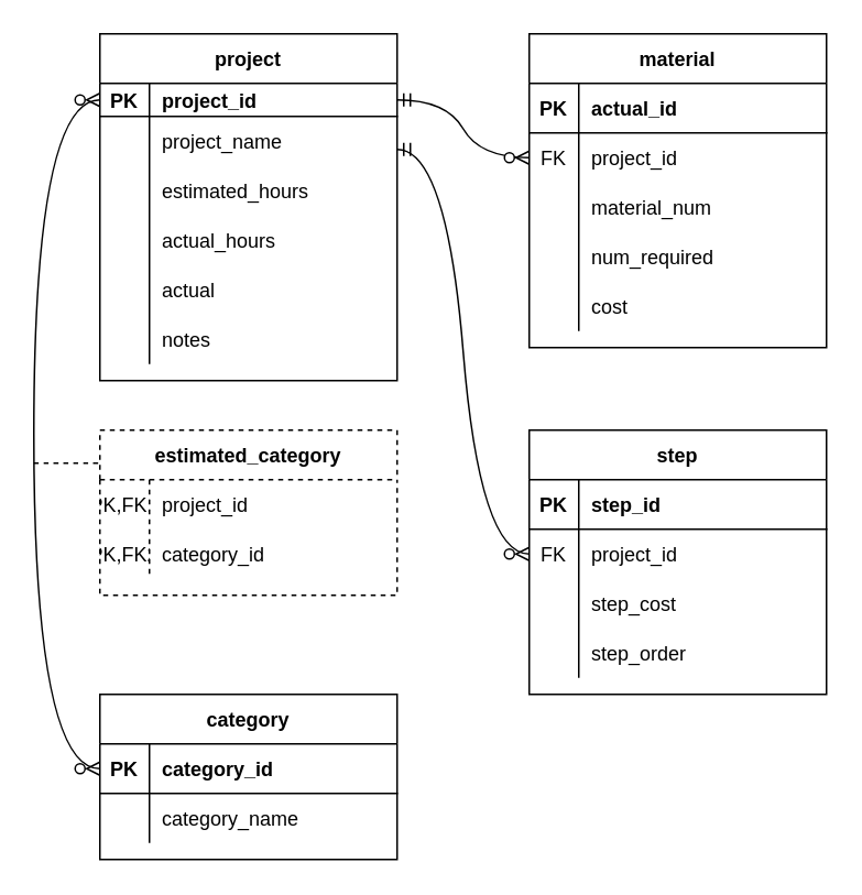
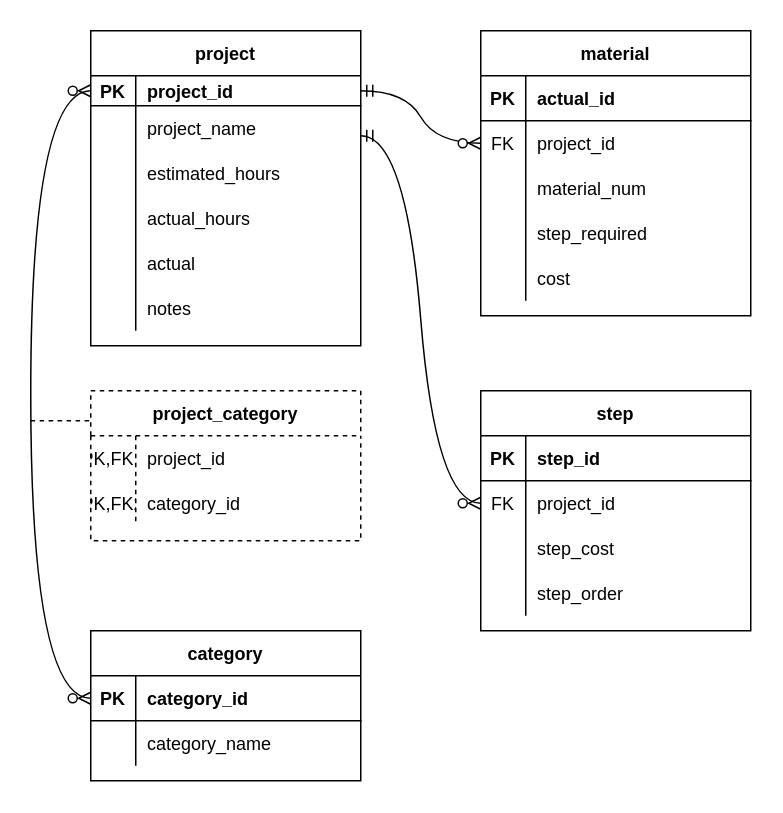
  <mxCell id="0" />
  <mxCell id="1" parent="0" />
  <mxCell id="2" value="project" style="shape=table;startSize=30;container=1;collapsible=1;childLayout=tableLayout;fixedRows=1;rowLines=0;fontStyle=1;align=center;resizeLast=1;" vertex="1" parent="1"><mxGeometry x="60" y="20" width="180" height="210" as="geometry" /></mxCell>
  <mxCell id="3" value="" style="shape=tableRow;horizontal=0;startSize=0;swimlaneHead=0;swimlaneBody=0;fillColor=none;collapsible=0;dropTarget=0;points=[[0,0.5],[1,0.5]];portConstraint=eastwest;top=0;left=0;right=0;bottom=1;" vertex="1" parent="2"><mxGeometry y="30" width="180" height="20" as="geometry" /></mxCell>
  <mxCell id="4" value="PK" style="shape=partialRectangle;connectable=0;fillColor=none;top=0;left=0;bottom=0;right=0;fontStyle=1;overflow=hidden;" vertex="1" parent="3"><mxGeometry width="30" height="20" as="geometry"><mxRectangle width="30" height="20" as="alternateBounds" /></mxGeometry></mxCell>
  <mxCell id="5" value="project_id" style="shape=partialRectangle;connectable=0;fillColor=none;top=0;left=0;bottom=0;right=0;align=left;spacingLeft=6;fontStyle=1;overflow=hidden;" vertex="1" parent="3"><mxGeometry x="30" width="150" height="20" as="geometry"><mxRectangle width="150" height="20" as="alternateBounds" /></mxGeometry></mxCell>
  <mxCell id="6" value="" style="shape=tableRow;horizontal=0;startSize=0;swimlaneHead=0;swimlaneBody=0;fillColor=none;collapsible=0;dropTarget=0;points=[[0,0.5],[1,0.5]];portConstraint=eastwest;top=0;left=0;right=0;bottom=0;" vertex="1" parent="2"><mxGeometry y="50" width="180" height="30" as="geometry" /></mxCell>
  <mxCell id="7" value="" style="shape=partialRectangle;connectable=0;fillColor=none;top=0;left=0;bottom=0;right=0;editable=1;overflow=hidden;" vertex="1" parent="6"><mxGeometry width="30" height="30" as="geometry"><mxRectangle width="30" height="30" as="alternateBounds" /></mxGeometry></mxCell>
  <mxCell id="8" value="project_name" style="shape=partialRectangle;connectable=0;fillColor=none;top=0;left=0;bottom=0;right=0;align=left;spacingLeft=6;overflow=hidden;" vertex="1" parent="6"><mxGeometry x="30" width="150" height="30" as="geometry"><mxRectangle width="150" height="30" as="alternateBounds" /></mxGeometry></mxCell>
  <mxCell id="9" value="" style="shape=tableRow;horizontal=0;startSize=0;swimlaneHead=0;swimlaneBody=0;fillColor=none;collapsible=0;dropTarget=0;points=[[0,0.5],[1,0.5]];portConstraint=eastwest;top=0;left=0;right=0;bottom=0;" vertex="1" parent="2"><mxGeometry y="80" width="180" height="30" as="geometry" /></mxCell>
  <mxCell id="10" value="" style="shape=partialRectangle;connectable=0;fillColor=none;top=0;left=0;bottom=0;right=0;editable=1;overflow=hidden;" vertex="1" parent="9"><mxGeometry width="30" height="30" as="geometry"><mxRectangle width="30" height="30" as="alternateBounds" /></mxGeometry></mxCell>
  <mxCell id="11" value="estimated_hours" style="shape=partialRectangle;connectable=0;fillColor=none;top=0;left=0;bottom=0;right=0;align=left;spacingLeft=6;overflow=hidden;" vertex="1" parent="9"><mxGeometry x="30" width="150" height="30" as="geometry"><mxRectangle width="150" height="30" as="alternateBounds" /></mxGeometry></mxCell>
  <mxCell id="12" value="" style="shape=tableRow;horizontal=0;startSize=0;swimlaneHead=0;swimlaneBody=0;fillColor=none;collapsible=0;dropTarget=0;points=[[0,0.5],[1,0.5]];portConstraint=eastwest;top=0;left=0;right=0;bottom=0;" vertex="1" parent="2"><mxGeometry y="110" width="180" height="30" as="geometry" /></mxCell>
  <mxCell id="13" value="" style="shape=partialRectangle;connectable=0;fillColor=none;top=0;left=0;bottom=0;right=0;editable=1;overflow=hidden;" vertex="1" parent="12"><mxGeometry width="30" height="30" as="geometry"><mxRectangle width="30" height="30" as="alternateBounds" /></mxGeometry></mxCell>
  <mxCell id="14" value="actual_hours" style="shape=partialRectangle;connectable=0;fillColor=none;top=0;left=0;bottom=0;right=0;align=left;spacingLeft=6;overflow=hidden;" vertex="1" parent="12"><mxGeometry x="30" width="150" height="30" as="geometry"><mxRectangle width="150" height="30" as="alternateBounds" /></mxGeometry></mxCell>
  <mxCell id="15" style="shape=tableRow;horizontal=0;startSize=0;swimlaneHead=0;swimlaneBody=0;fillColor=none;collapsible=0;dropTarget=0;points=[[0,0.5],[1,0.5]];portConstraint=eastwest;top=0;left=0;right=0;bottom=0;" vertex="1" parent="2"><mxGeometry y="140" width="180" height="30" as="geometry" /></mxCell>
  <mxCell id="16" style="shape=partialRectangle;connectable=0;fillColor=none;top=0;left=0;bottom=0;right=0;editable=1;overflow=hidden;" vertex="1" parent="15"><mxGeometry width="30" height="30" as="geometry"><mxRectangle width="30" height="30" as="alternateBounds" /></mxGeometry></mxCell>
  <mxCell id="17" value="actual" style="shape=partialRectangle;connectable=0;fillColor=none;top=0;left=0;bottom=0;right=0;align=left;spacingLeft=6;overflow=hidden;" vertex="1" parent="15"><mxGeometry x="30" width="150" height="30" as="geometry"><mxRectangle width="150" height="30" as="alternateBounds" /></mxGeometry></mxCell>
  <mxCell id="18" style="shape=tableRow;horizontal=0;startSize=0;swimlaneHead=0;swimlaneBody=0;fillColor=none;collapsible=0;dropTarget=0;points=[[0,0.5],[1,0.5]];portConstraint=eastwest;top=0;left=0;right=0;bottom=0;" vertex="1" parent="2"><mxGeometry y="170" width="180" height="30" as="geometry" /></mxCell>
  <mxCell id="19" style="shape=partialRectangle;connectable=0;fillColor=none;top=0;left=0;bottom=0;right=0;editable=1;overflow=hidden;" vertex="1" parent="18"><mxGeometry width="30" height="30" as="geometry"><mxRectangle width="30" height="30" as="alternateBounds" /></mxGeometry></mxCell>
  <mxCell id="20" value="notes" style="shape=partialRectangle;connectable=0;fillColor=none;top=0;left=0;bottom=0;right=0;align=left;spacingLeft=6;overflow=hidden;" vertex="1" parent="18"><mxGeometry x="30" width="150" height="30" as="geometry"><mxRectangle width="150" height="30" as="alternateBounds" /></mxGeometry></mxCell>
  <mxCell id="21" value="material" style="shape=table;startSize=30;container=1;collapsible=1;childLayout=tableLayout;fixedRows=1;rowLines=0;fontStyle=1;align=center;resizeLast=1;" vertex="1" parent="1"><mxGeometry x="320" y="20" width="180" height="190" as="geometry" /></mxCell>
  <mxCell id="22" value="" style="shape=tableRow;horizontal=0;startSize=0;swimlaneHead=0;swimlaneBody=0;fillColor=none;collapsible=0;dropTarget=0;points=[[0,0.5],[1,0.5]];portConstraint=eastwest;top=0;left=0;right=0;bottom=1;" vertex="1" parent="21"><mxGeometry y="30" width="180" height="30" as="geometry" /></mxCell>
  <mxCell id="23" value="PK" style="shape=partialRectangle;connectable=0;fillColor=none;top=0;left=0;bottom=0;right=0;fontStyle=1;overflow=hidden;" vertex="1" parent="22"><mxGeometry width="30" height="30" as="geometry"><mxRectangle width="30" height="30" as="alternateBounds" /></mxGeometry></mxCell>
  <mxCell id="24" value="actual_id" style="shape=partialRectangle;connectable=0;fillColor=none;top=0;left=0;bottom=0;right=0;align=left;spacingLeft=6;fontStyle=1;overflow=hidden;" vertex="1" parent="22"><mxGeometry x="30" width="150" height="30" as="geometry"><mxRectangle width="150" height="30" as="alternateBounds" /></mxGeometry></mxCell>
  <mxCell id="25" value="" style="shape=tableRow;horizontal=0;startSize=0;swimlaneHead=0;swimlaneBody=0;fillColor=none;collapsible=0;dropTarget=0;points=[[0,0.5],[1,0.5]];portConstraint=eastwest;top=0;left=0;right=0;bottom=0;" vertex="1" parent="21"><mxGeometry y="60" width="180" height="30" as="geometry" /></mxCell>
  <mxCell id="26" value="FK" style="shape=partialRectangle;connectable=0;fillColor=none;top=0;left=0;bottom=0;right=0;editable=1;overflow=hidden;" vertex="1" parent="25"><mxGeometry width="30" height="30" as="geometry"><mxRectangle width="30" height="30" as="alternateBounds" /></mxGeometry></mxCell>
  <mxCell id="27" value="project_id" style="shape=partialRectangle;connectable=0;fillColor=none;top=0;left=0;bottom=0;right=0;align=left;spacingLeft=6;overflow=hidden;" vertex="1" parent="25"><mxGeometry x="30" width="150" height="30" as="geometry"><mxRectangle width="150" height="30" as="alternateBounds" /></mxGeometry></mxCell>
  <mxCell id="28" value="" style="shape=tableRow;horizontal=0;startSize=0;swimlaneHead=0;swimlaneBody=0;fillColor=none;collapsible=0;dropTarget=0;points=[[0,0.5],[1,0.5]];portConstraint=eastwest;top=0;left=0;right=0;bottom=0;" vertex="1" parent="21"><mxGeometry y="90" width="180" height="30" as="geometry" /></mxCell>
  <mxCell id="29" value="" style="shape=partialRectangle;connectable=0;fillColor=none;top=0;left=0;bottom=0;right=0;editable=1;overflow=hidden;" vertex="1" parent="28"><mxGeometry width="30" height="30" as="geometry"><mxRectangle width="30" height="30" as="alternateBounds" /></mxGeometry></mxCell>
  <mxCell id="30" value="material_num" style="shape=partialRectangle;connectable=0;fillColor=none;top=0;left=0;bottom=0;right=0;align=left;spacingLeft=6;overflow=hidden;" vertex="1" parent="28"><mxGeometry x="30" width="150" height="30" as="geometry"><mxRectangle width="150" height="30" as="alternateBounds" /></mxGeometry></mxCell>
  <mxCell id="31" value="" style="shape=tableRow;horizontal=0;startSize=0;swimlaneHead=0;swimlaneBody=0;fillColor=none;collapsible=0;dropTarget=0;points=[[0,0.5],[1,0.5]];portConstraint=eastwest;top=0;left=0;right=0;bottom=0;" vertex="1" parent="21"><mxGeometry y="120" width="180" height="30" as="geometry" /></mxCell>
  <mxCell id="32" value="" style="shape=partialRectangle;connectable=0;fillColor=none;top=0;left=0;bottom=0;right=0;editable=1;overflow=hidden;" vertex="1" parent="31"><mxGeometry width="30" height="30" as="geometry"><mxRectangle width="30" height="30" as="alternateBounds" /></mxGeometry></mxCell>
- <mxCell id="33" value="num_required" style="shape=partialRectangle;connectable=0;fillColor=none;top=0;left=0;bottom=0;right=0;align=left;spacingLeft=6;overflow=hidden;" vertex="1" parent="31"><mxGeometry x="30" width="150" height="30" as="geometry"><mxRectangle width="150" height="30" as="alternateBounds" /></mxGeometry></mxCell>
+ <mxCell id="33" value="step_required" style="shape=partialRectangle;connectable=0;fillColor=none;top=0;left=0;bottom=0;right=0;align=left;spacingLeft=6;overflow=hidden;" vertex="1" parent="31"><mxGeometry x="30" width="150" height="30" as="geometry"><mxRectangle width="150" height="30" as="alternateBounds" /></mxGeometry></mxCell>
  <mxCell id="34" style="shape=tableRow;horizontal=0;startSize=0;swimlaneHead=0;swimlaneBody=0;fillColor=none;collapsible=0;dropTarget=0;points=[[0,0.5],[1,0.5]];portConstraint=eastwest;top=0;left=0;right=0;bottom=0;" vertex="1" parent="21"><mxGeometry y="150" width="180" height="30" as="geometry" /></mxCell>
  <mxCell id="35" style="shape=partialRectangle;connectable=0;fillColor=none;top=0;left=0;bottom=0;right=0;editable=1;overflow=hidden;" vertex="1" parent="34"><mxGeometry width="30" height="30" as="geometry"><mxRectangle width="30" height="30" as="alternateBounds" /></mxGeometry></mxCell>
  <mxCell id="36" value="cost" style="shape=partialRectangle;connectable=0;fillColor=none;top=0;left=0;bottom=0;right=0;align=left;spacingLeft=6;overflow=hidden;" vertex="1" parent="34"><mxGeometry x="30" width="150" height="30" as="geometry"><mxRectangle width="150" height="30" as="alternateBounds" /></mxGeometry></mxCell>
  <mxCell id="37" value="step" style="shape=table;startSize=30;container=1;collapsible=1;childLayout=tableLayout;fixedRows=1;rowLines=0;fontStyle=1;align=center;resizeLast=1;" vertex="1" parent="1"><mxGeometry x="320" y="260" width="180" height="160" as="geometry" /></mxCell>
  <mxCell id="38" value="" style="shape=tableRow;horizontal=0;startSize=0;swimlaneHead=0;swimlaneBody=0;fillColor=none;collapsible=0;dropTarget=0;points=[[0,0.5],[1,0.5]];portConstraint=eastwest;top=0;left=0;right=0;bottom=1;" vertex="1" parent="37"><mxGeometry y="30" width="180" height="30" as="geometry" /></mxCell>
  <mxCell id="39" value="PK" style="shape=partialRectangle;connectable=0;fillColor=none;top=0;left=0;bottom=0;right=0;fontStyle=1;overflow=hidden;" vertex="1" parent="38"><mxGeometry width="30" height="30" as="geometry"><mxRectangle width="30" height="30" as="alternateBounds" /></mxGeometry></mxCell>
  <mxCell id="40" value="step_id" style="shape=partialRectangle;connectable=0;fillColor=none;top=0;left=0;bottom=0;right=0;align=left;spacingLeft=6;fontStyle=1;overflow=hidden;" vertex="1" parent="38"><mxGeometry x="30" width="150" height="30" as="geometry"><mxRectangle width="150" height="30" as="alternateBounds" /></mxGeometry></mxCell>
  <mxCell id="41" value="" style="shape=tableRow;horizontal=0;startSize=0;swimlaneHead=0;swimlaneBody=0;fillColor=none;collapsible=0;dropTarget=0;points=[[0,0.5],[1,0.5]];portConstraint=eastwest;top=0;left=0;right=0;bottom=0;" vertex="1" parent="37"><mxGeometry y="60" width="180" height="30" as="geometry" /></mxCell>
  <mxCell id="42" value="FK" style="shape=partialRectangle;connectable=0;fillColor=none;top=0;left=0;bottom=0;right=0;editable=1;overflow=hidden;" vertex="1" parent="41"><mxGeometry width="30" height="30" as="geometry"><mxRectangle width="30" height="30" as="alternateBounds" /></mxGeometry></mxCell>
  <mxCell id="43" value="project_id" style="shape=partialRectangle;connectable=0;fillColor=none;top=0;left=0;bottom=0;right=0;align=left;spacingLeft=6;overflow=hidden;" vertex="1" parent="41"><mxGeometry x="30" width="150" height="30" as="geometry"><mxRectangle width="150" height="30" as="alternateBounds" /></mxGeometry></mxCell>
  <mxCell id="44" value="" style="shape=tableRow;horizontal=0;startSize=0;swimlaneHead=0;swimlaneBody=0;fillColor=none;collapsible=0;dropTarget=0;points=[[0,0.5],[1,0.5]];portConstraint=eastwest;top=0;left=0;right=0;bottom=0;" vertex="1" parent="37"><mxGeometry y="90" width="180" height="30" as="geometry" /></mxCell>
  <mxCell id="45" value="" style="shape=partialRectangle;connectable=0;fillColor=none;top=0;left=0;bottom=0;right=0;editable=1;overflow=hidden;" vertex="1" parent="44"><mxGeometry width="30" height="30" as="geometry"><mxRectangle width="30" height="30" as="alternateBounds" /></mxGeometry></mxCell>
  <mxCell id="46" value="step_cost" style="shape=partialRectangle;connectable=0;fillColor=none;top=0;left=0;bottom=0;right=0;align=left;spacingLeft=6;overflow=hidden;" vertex="1" parent="44"><mxGeometry x="30" width="150" height="30" as="geometry"><mxRectangle width="150" height="30" as="alternateBounds" /></mxGeometry></mxCell>
  <mxCell id="47" value="" style="shape=tableRow;horizontal=0;startSize=0;swimlaneHead=0;swimlaneBody=0;fillColor=none;collapsible=0;dropTarget=0;points=[[0,0.5],[1,0.5]];portConstraint=eastwest;top=0;left=0;right=0;bottom=0;" vertex="1" parent="37"><mxGeometry y="120" width="180" height="30" as="geometry" /></mxCell>
  <mxCell id="48" value="" style="shape=partialRectangle;connectable=0;fillColor=none;top=0;left=0;bottom=0;right=0;editable=1;overflow=hidden;" vertex="1" parent="47"><mxGeometry width="30" height="30" as="geometry"><mxRectangle width="30" height="30" as="alternateBounds" /></mxGeometry></mxCell>
  <mxCell id="49" value="step_order" style="shape=partialRectangle;connectable=0;fillColor=none;top=0;left=0;bottom=0;right=0;align=left;spacingLeft=6;overflow=hidden;" vertex="1" parent="47"><mxGeometry x="30" width="150" height="30" as="geometry"><mxRectangle width="150" height="30" as="alternateBounds" /></mxGeometry></mxCell>
- <mxCell id="50" value="estimated_category" style="shape=table;startSize=30;container=1;collapsible=1;childLayout=tableLayout;fixedRows=1;rowLines=0;fontStyle=1;align=center;resizeLast=1;dashed=1;" vertex="1" parent="1"><mxGeometry x="60" y="260" width="180" height="100" as="geometry" /></mxCell>
+ <mxCell id="50" value="project_category" style="shape=table;startSize=30;container=1;collapsible=1;childLayout=tableLayout;fixedRows=1;rowLines=0;fontStyle=1;align=center;resizeLast=1;dashed=1;" vertex="1" parent="1"><mxGeometry x="60" y="260" width="180" height="100" as="geometry" /></mxCell>
  <mxCell id="51" value="" style="shape=tableRow;horizontal=0;startSize=0;swimlaneHead=0;swimlaneBody=0;fillColor=none;collapsible=0;dropTarget=0;points=[[0,0.5],[1,0.5]];portConstraint=eastwest;top=0;left=0;right=0;bottom=0;" vertex="1" parent="50"><mxGeometry y="30" width="180" height="30" as="geometry" /></mxCell>
  <mxCell id="52" value="PK,FK1" style="shape=partialRectangle;connectable=0;fillColor=none;top=0;left=0;bottom=0;right=0;editable=1;overflow=hidden;" vertex="1" parent="51"><mxGeometry width="30" height="30" as="geometry"><mxRectangle width="30" height="30" as="alternateBounds" /></mxGeometry></mxCell>
  <mxCell id="53" value="project_id" style="shape=partialRectangle;connectable=0;fillColor=none;top=0;left=0;bottom=0;right=0;align=left;spacingLeft=6;overflow=hidden;" vertex="1" parent="51"><mxGeometry x="30" width="150" height="30" as="geometry"><mxRectangle width="150" height="30" as="alternateBounds" /></mxGeometry></mxCell>
  <mxCell id="54" value="" style="shape=tableRow;horizontal=0;startSize=0;swimlaneHead=0;swimlaneBody=0;fillColor=none;collapsible=0;dropTarget=0;points=[[0,0.5],[1,0.5]];portConstraint=eastwest;top=0;left=0;right=0;bottom=0;" vertex="1" parent="50"><mxGeometry y="60" width="180" height="30" as="geometry" /></mxCell>
  <mxCell id="55" value="PK,FK2" style="shape=partialRectangle;connectable=0;fillColor=none;top=0;left=0;bottom=0;right=0;editable=1;overflow=hidden;" vertex="1" parent="54"><mxGeometry width="30" height="30" as="geometry"><mxRectangle width="30" height="30" as="alternateBounds" /></mxGeometry></mxCell>
  <mxCell id="56" value="category_id" style="shape=partialRectangle;connectable=0;fillColor=none;top=0;left=0;bottom=0;right=0;align=left;spacingLeft=6;overflow=hidden;" vertex="1" parent="54"><mxGeometry x="30" width="150" height="30" as="geometry"><mxRectangle width="150" height="30" as="alternateBounds" /></mxGeometry></mxCell>
  <mxCell id="57" value="category" style="shape=table;startSize=30;container=1;collapsible=1;childLayout=tableLayout;fixedRows=1;rowLines=0;fontStyle=1;align=center;resizeLast=1;" vertex="1" parent="1"><mxGeometry x="60" y="420" width="180" height="100" as="geometry" /></mxCell>
  <mxCell id="58" value="" style="shape=tableRow;horizontal=0;startSize=0;swimlaneHead=0;swimlaneBody=0;fillColor=none;collapsible=0;dropTarget=0;points=[[0,0.5],[1,0.5]];portConstraint=eastwest;top=0;left=0;right=0;bottom=1;" vertex="1" parent="57"><mxGeometry y="30" width="180" height="30" as="geometry" /></mxCell>
  <mxCell id="59" value="PK" style="shape=partialRectangle;connectable=0;fillColor=none;top=0;left=0;bottom=0;right=0;fontStyle=1;overflow=hidden;" vertex="1" parent="58"><mxGeometry width="30" height="30" as="geometry"><mxRectangle width="30" height="30" as="alternateBounds" /></mxGeometry></mxCell>
  <mxCell id="60" value="category_id" style="shape=partialRectangle;connectable=0;fillColor=none;top=0;left=0;bottom=0;right=0;align=left;spacingLeft=6;fontStyle=1;overflow=hidden;" vertex="1" parent="58"><mxGeometry x="30" width="150" height="30" as="geometry"><mxRectangle width="150" height="30" as="alternateBounds" /></mxGeometry></mxCell>
  <mxCell id="61" value="" style="shape=tableRow;horizontal=0;startSize=0;swimlaneHead=0;swimlaneBody=0;fillColor=none;collapsible=0;dropTarget=0;points=[[0,0.5],[1,0.5]];portConstraint=eastwest;top=0;left=0;right=0;bottom=0;" vertex="1" parent="57"><mxGeometry y="60" width="180" height="30" as="geometry" /></mxCell>
  <mxCell id="62" value="" style="shape=partialRectangle;connectable=0;fillColor=none;top=0;left=0;bottom=0;right=0;editable=1;overflow=hidden;" vertex="1" parent="61"><mxGeometry width="30" height="30" as="geometry"><mxRectangle width="30" height="30" as="alternateBounds" /></mxGeometry></mxCell>
  <mxCell id="63" value="category_name" style="shape=partialRectangle;connectable=0;fillColor=none;top=0;left=0;bottom=0;right=0;align=left;spacingLeft=6;overflow=hidden;" vertex="1" parent="61"><mxGeometry x="30" width="150" height="30" as="geometry"><mxRectangle width="150" height="30" as="alternateBounds" /></mxGeometry></mxCell>
  <mxCell id="64" value="" style="fontSize=12;html=1;endArrow=ERzeroToMany;endFill=1;startArrow=ERzeroToMany;rounded=0;exitX=0;exitY=0.5;exitDx=0;exitDy=0;edgeStyle=orthogonalEdgeStyle;curved=1;" edge="1" parent="1" source="58"><mxGeometry width="100" height="100" relative="1" as="geometry"><mxPoint y="160" as="sourcePoint" x="-40" /><mxPoint x="60" y="60" as="targetPoint" /><Array as="points"><mxPoint x="20" y="465" /><mxPoint x="20" y="60" /></Array></mxGeometry></mxCell>
  <mxCell id="65" value="" style="endArrow=none;html=1;rounded=0;curved=1;dashed=1;" edge="1" parent="1"><mxGeometry relative="1" as="geometry"><mxPoint x="20" y="280" as="sourcePoint" /><mxPoint x="60" y="280" as="targetPoint" /></mxGeometry></mxCell>
  <mxCell id="66" value="" style="edgeStyle=entityRelationEdgeStyle;fontSize=12;html=1;endArrow=ERzeroToMany;startArrow=ERmandOne;rounded=0;curved=1;exitX=1;exitY=0.5;exitDx=0;exitDy=0;" edge="1" parent="1" source="3"><mxGeometry width="100" height="100" relative="1" as="geometry"><mxPoint x="240" y="110" as="sourcePoint" /><mxPoint x="320" y="95" as="targetPoint" /></mxGeometry></mxCell>
  <mxCell id="67" value="" style="edgeStyle=entityRelationEdgeStyle;fontSize=12;html=1;endArrow=ERzeroToMany;startArrow=ERmandOne;rounded=0;curved=1;exitX=1;exitY=0.5;exitDx=0;exitDy=0;entryX=0;entryY=0.5;entryDx=0;entryDy=0;" edge="1" parent="1" target="41"><mxGeometry width="100" height="100" relative="1" as="geometry"><mxPoint x="240" y="90" as="sourcePoint" /><mxPoint x="320" y="125" as="targetPoint" /></mxGeometry></mxCell>
